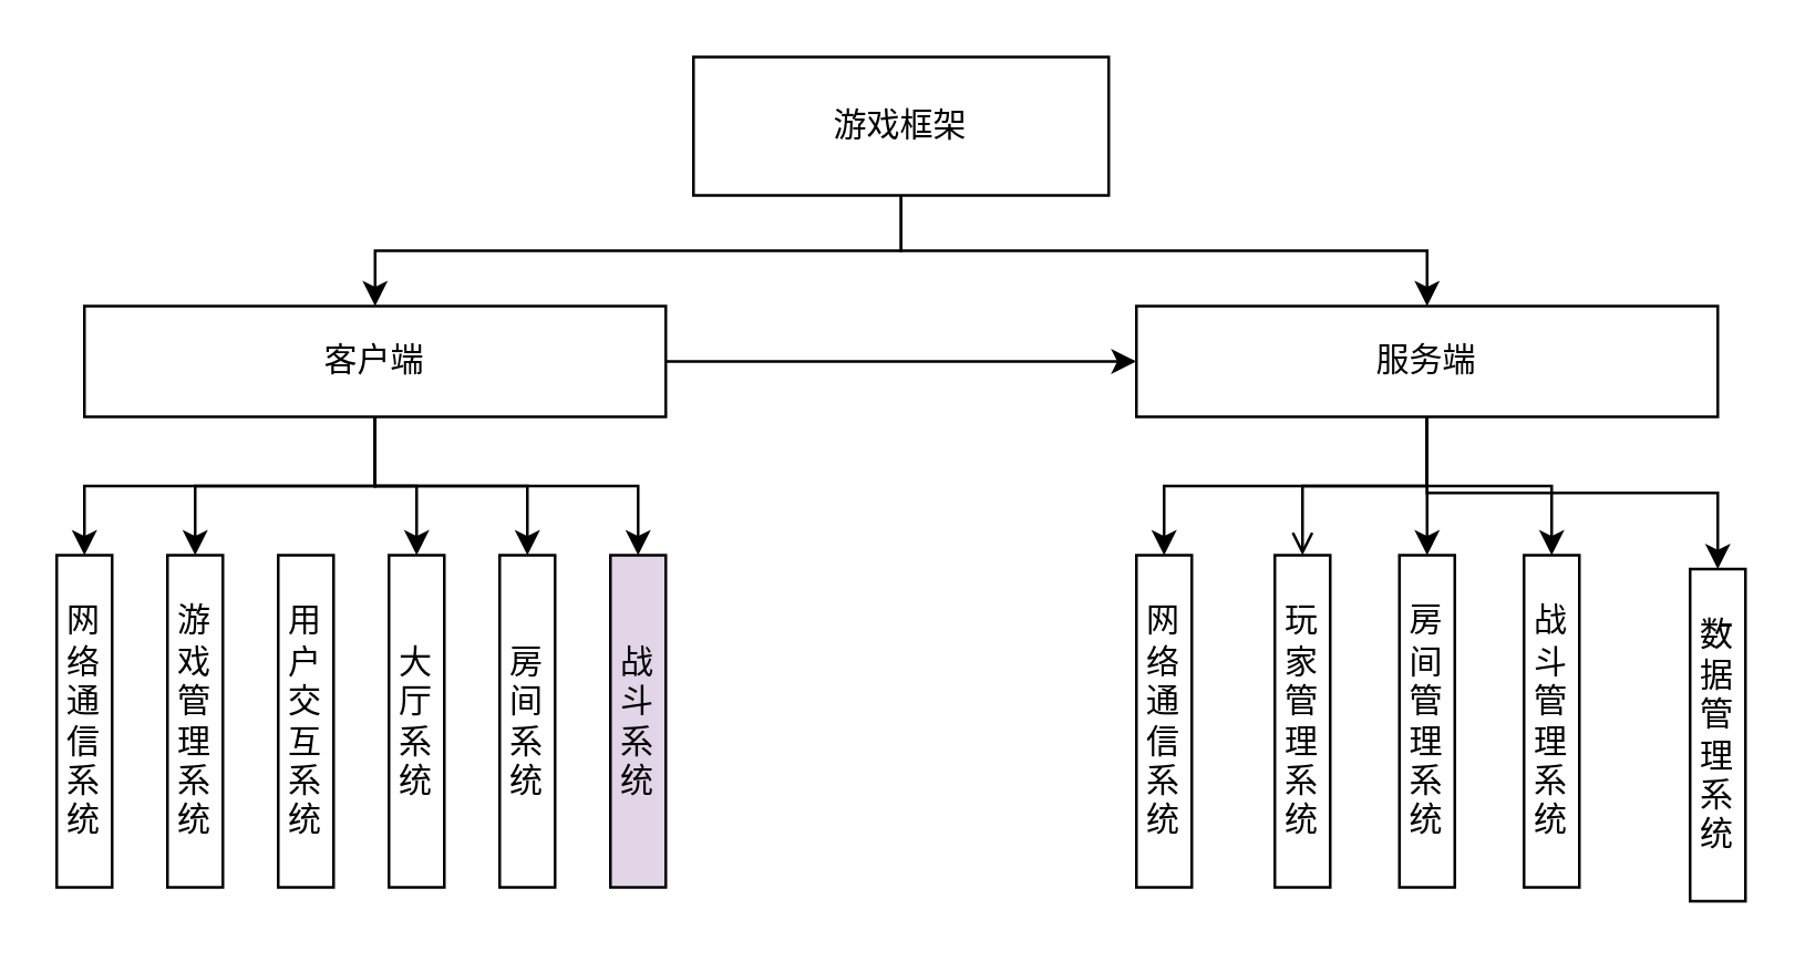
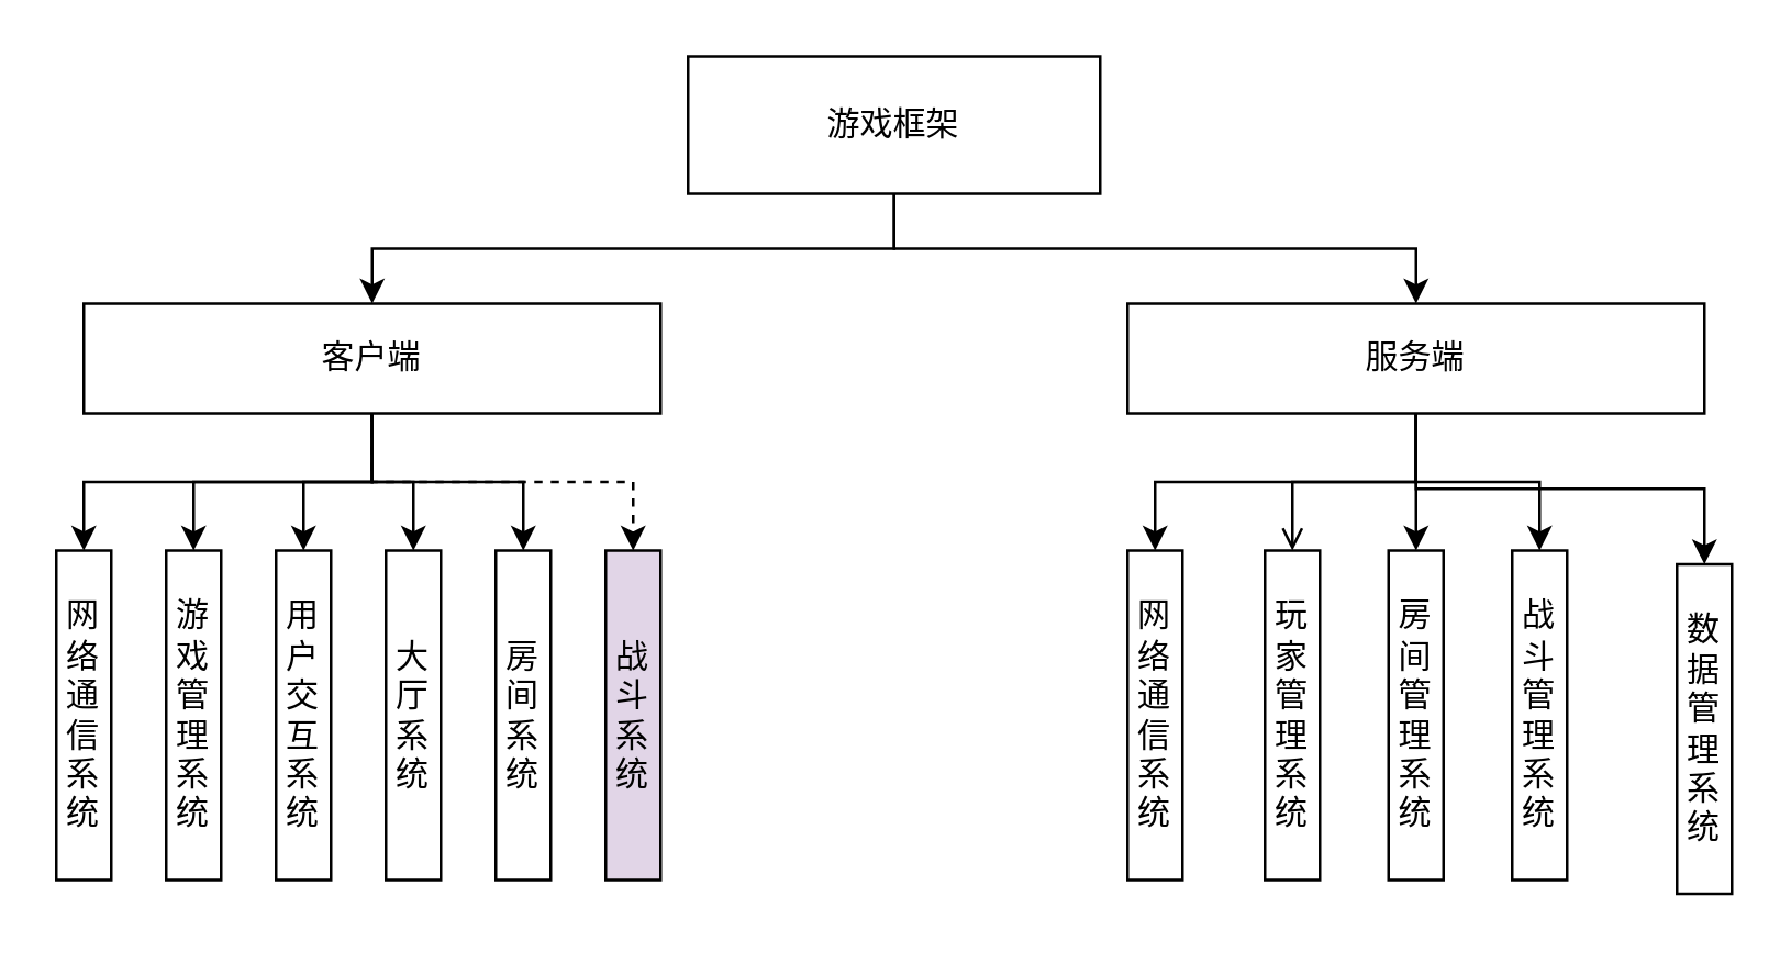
  <mxCell id="0" />
  <mxCell id="1" parent="0" />
  <mxCell id="2" style="edgeStyle=orthogonalEdgeStyle;rounded=0;orthogonalLoop=1;jettySize=auto;html=1;exitX=0.5;exitY=1;exitDx=0;exitDy=0;entryX=0.5;entryY=0;entryDx=0;entryDy=0;" edge="1" parent="1" source="4" target="11"><mxGeometry relative="1" as="geometry" /></mxCell>
  <mxCell id="3" style="edgeStyle=orthogonalEdgeStyle;rounded=0;orthogonalLoop=1;jettySize=auto;html=1;entryX=0.5;entryY=0;entryDx=0;entryDy=0;exitX=0.5;exitY=1;exitDx=0;exitDy=0;" edge="1" parent="1" source="4" target="17"><mxGeometry relative="1" as="geometry" /></mxCell>
  <mxCell id="4" value="游戏框架" style="rounded=0;whiteSpace=wrap;html=1;" vertex="1" parent="1"><mxGeometry x="250" width="150" height="50" as="geometry" y="20" /></mxCell>
  <mxCell id="5" style="edgeStyle=orthogonalEdgeStyle;rounded=0;orthogonalLoop=1;jettySize=auto;html=1;entryX=0.5;entryY=0;entryDx=0;entryDy=0;" edge="1" parent="1" source="11" target="18"><mxGeometry relative="1" as="geometry" /></mxCell>
  <mxCell id="6" style="edgeStyle=orthogonalEdgeStyle;rounded=0;orthogonalLoop=1;jettySize=auto;html=1;entryX=0.5;entryY=0;entryDx=0;entryDy=0;" edge="1" parent="1" source="11" target="19"><mxGeometry relative="1" as="geometry" /></mxCell>
- <mxCell id="7" style="edgeStyle=orthogonalEdgeStyle;rounded=0;orthogonalLoop=1;jettySize=auto;html=1;" edge="1" parent="1" source="11" target="17"><mxGeometry relative="1" as="geometry" /></mxCell>
+ <mxCell id="7" style="edgeStyle=orthogonalEdgeStyle;rounded=0;orthogonalLoop=1;jettySize=auto;html=1;entryX=0.5;entryY=0;entryDx=0;entryDy=0;" edge="1" parent="1" source="11" target="20"><mxGeometry relative="1" as="geometry" /></mxCell>
  <mxCell id="8" style="edgeStyle=orthogonalEdgeStyle;rounded=0;orthogonalLoop=1;jettySize=auto;html=1;entryX=0.5;entryY=0;entryDx=0;entryDy=0;" edge="1" parent="1" source="11" target="21"><mxGeometry relative="1" as="geometry" /></mxCell>
  <mxCell id="9" style="edgeStyle=orthogonalEdgeStyle;rounded=0;orthogonalLoop=1;jettySize=auto;html=1;entryX=0.5;entryY=0;entryDx=0;entryDy=0;" edge="1" parent="1" source="11" target="22"><mxGeometry relative="1" as="geometry" /></mxCell>
- <mxCell id="10" style="edgeStyle=orthogonalEdgeStyle;rounded=0;orthogonalLoop=1;jettySize=auto;html=1;" edge="1" parent="1" source="11" target="23"><mxGeometry relative="1" as="geometry" /></mxCell>
+ <mxCell id="10" style="edgeStyle=orthogonalEdgeStyle;rounded=0;orthogonalLoop=1;jettySize=auto;html=1;dashed=1;" edge="1" parent="1" source="11" target="23"><mxGeometry relative="1" as="geometry" /></mxCell>
  <mxCell id="11" value="客户端" style="rounded=0;whiteSpace=wrap;html=1;" vertex="1" parent="1"><mxGeometry x="30" y="110" width="210" height="40" as="geometry" /></mxCell>
  <mxCell id="12" style="edgeStyle=orthogonalEdgeStyle;rounded=0;orthogonalLoop=1;jettySize=auto;html=1;entryX=0.5;entryY=0;entryDx=0;entryDy=0;" edge="1" parent="1" source="17" target="24"><mxGeometry relative="1" as="geometry" /></mxCell>
  <mxCell id="13" style="edgeStyle=orthogonalEdgeStyle;rounded=0;orthogonalLoop=1;jettySize=auto;html=1;entryX=0.5;entryY=0;entryDx=0;entryDy=0;endArrow=open;" edge="1" parent="1" source="17" target="25"><mxGeometry relative="1" as="geometry" /></mxCell>
  <mxCell id="14" style="edgeStyle=orthogonalEdgeStyle;rounded=0;orthogonalLoop=1;jettySize=auto;html=1;entryX=0.5;entryY=0;entryDx=0;entryDy=0;" edge="1" parent="1" source="17" target="26"><mxGeometry relative="1" as="geometry" /></mxCell>
  <mxCell id="15" style="edgeStyle=orthogonalEdgeStyle;rounded=0;orthogonalLoop=1;jettySize=auto;html=1;entryX=0.5;entryY=0;entryDx=0;entryDy=0;" edge="1" parent="1" source="17" target="28"><mxGeometry relative="1" as="geometry" /></mxCell>
  <mxCell id="16" style="edgeStyle=orthogonalEdgeStyle;rounded=0;orthogonalLoop=1;jettySize=auto;html=1;" edge="1" parent="1" source="17" target="27"><mxGeometry relative="1" as="geometry" /></mxCell>
  <mxCell id="17" value="服务端" style="rounded=0;whiteSpace=wrap;html=1;" vertex="1" parent="1"><mxGeometry x="410" y="110" width="210" height="40" as="geometry" /></mxCell>
  <mxCell id="18" value="网络通信系统" style="rounded=0;whiteSpace=wrap;html=1;align=center;" vertex="1" parent="1"><mxGeometry x="20" y="200" width="20" height="120" as="geometry" /></mxCell>
  <mxCell id="19" value="&lt;div style=&quot;&quot;&gt;游戏管理系统&lt;/div&gt;" style="rounded=0;whiteSpace=wrap;html=1;align=center;" vertex="1" parent="1"><mxGeometry x="60" y="200" width="20" height="120" as="geometry" /></mxCell>
  <mxCell id="20" value="&lt;div style=&quot;&quot;&gt;用户交互系统&lt;/div&gt;" style="rounded=0;whiteSpace=wrap;html=1;align=center;" vertex="1" parent="1"><mxGeometry x="100" y="200" width="20" height="120" as="geometry" /></mxCell>
  <mxCell id="21" value="&lt;div style=&quot;&quot;&gt;大厅系统&lt;/div&gt;" style="rounded=0;whiteSpace=wrap;html=1;align=center;" vertex="1" parent="1"><mxGeometry x="140" y="200" width="20" height="120" as="geometry" /></mxCell>
  <mxCell id="22" value="&lt;div style=&quot;&quot;&gt;房间系统&lt;/div&gt;" style="rounded=0;whiteSpace=wrap;html=1;align=center;" vertex="1" parent="1"><mxGeometry x="180" y="200" width="20" height="120" as="geometry" /></mxCell>
  <mxCell id="23" value="&lt;div style=&quot;&quot;&gt;战斗系统&lt;/div&gt;" style="rounded=0;whiteSpace=wrap;html=1;align=center;fillColor=#e1d5e7;" vertex="1" parent="1"><mxGeometry x="220" y="200" width="20" height="120" as="geometry" /></mxCell>
  <mxCell id="24" value="网络通信系统" style="rounded=0;whiteSpace=wrap;html=1;align=center;" vertex="1" parent="1"><mxGeometry x="410" y="200" width="20" height="120" as="geometry" /></mxCell>
  <mxCell id="25" value="&lt;div style=&quot;&quot;&gt;玩家管理系统&lt;/div&gt;" style="rounded=0;whiteSpace=wrap;html=1;align=center;" vertex="1" parent="1"><mxGeometry x="460" y="200" width="20" height="120" as="geometry" /></mxCell>
  <mxCell id="26" value="&lt;div style=&quot;&quot;&gt;房间管理系统&lt;/div&gt;" style="rounded=0;whiteSpace=wrap;html=1;align=center;" vertex="1" parent="1"><mxGeometry x="505" y="200" width="20" height="120" as="geometry" /></mxCell>
  <mxCell id="27" value="&lt;div style=&quot;&quot;&gt;数据管理系统&lt;/div&gt;" style="rounded=0;whiteSpace=wrap;html=1;align=center;" vertex="1" parent="1"><mxGeometry x="610" y="205" width="20" height="120" as="geometry" /></mxCell>
  <mxCell id="28" value="&lt;div style=&quot;&quot;&gt;战斗管理系统&lt;/div&gt;" style="rounded=0;whiteSpace=wrap;html=1;align=center;" vertex="1" parent="1"><mxGeometry x="550" y="200" width="20" height="120" as="geometry" /></mxCell>
